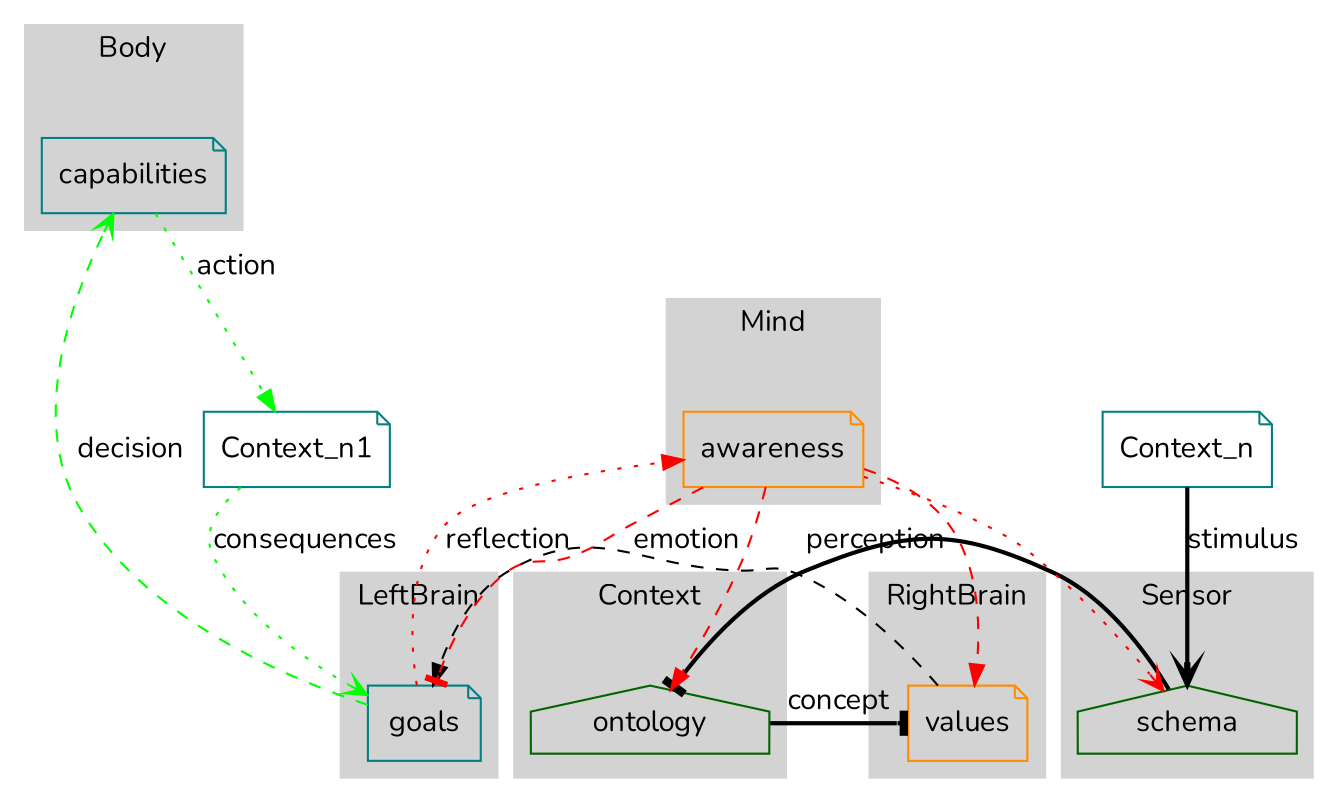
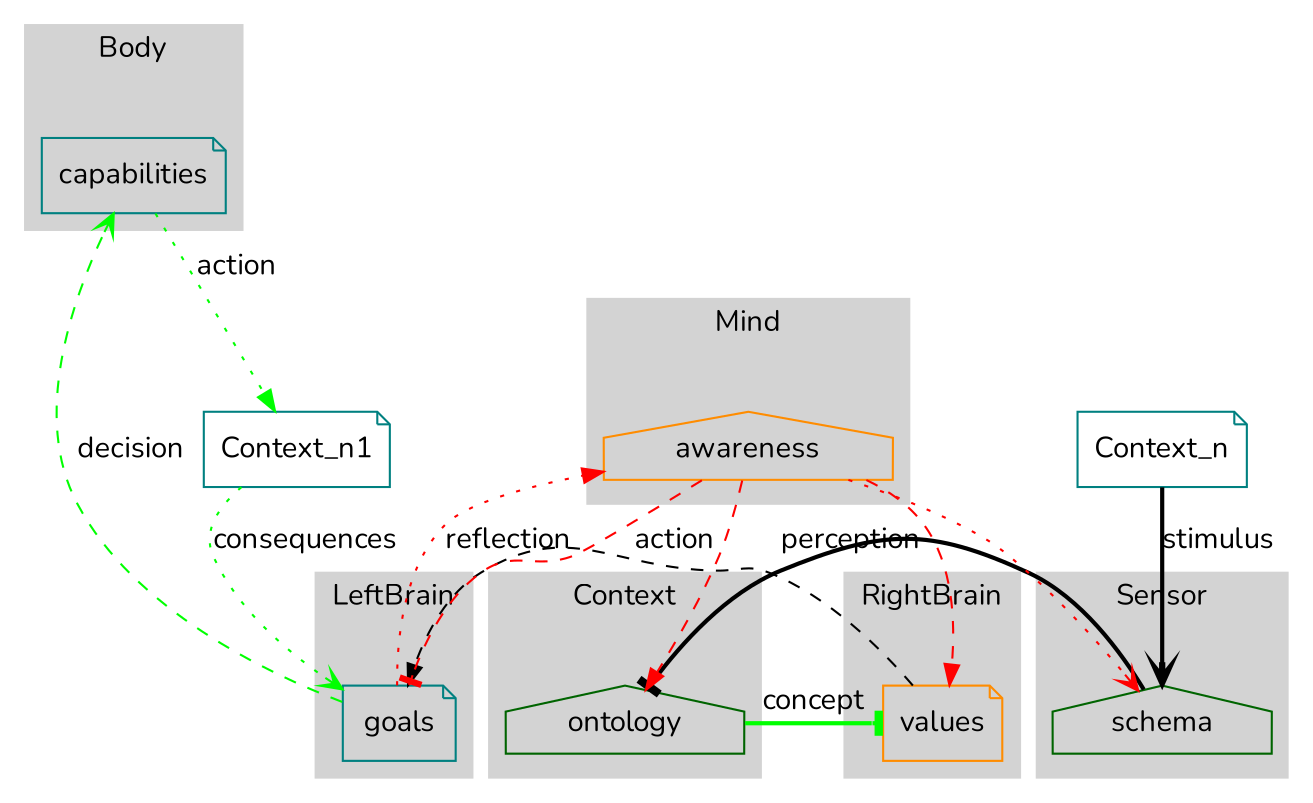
  digraph {
    fontname=Nunito
    rankdir=TB
    node [color=teal fontname=Nunito shape=note]
    edge [arrowhead=normal fontname=Nunito style=dashed color=red]
    ontology [color=darkgreen shape=house]
    schema [color=darkgreen shape=house]
    values [color=darkorange]
    goals
    capabilities
-   awareness [color=darkorange]
+   awareness [color=darkorange shape=house]
    Context_n1
    Context_n
    subgraph cluster_1 {
      color=lightgrey
      label=Context
      style=filled
      ontology
    }
    subgraph cluster_2 {
      color=lightgrey
      label=Sensor
      style=filled
      schema
    }
    subgraph cluster_3 {
      color=lightgrey
      label=RightBrain
      style=filled
      values
    }
    subgraph cluster_4 {
      color=lightgrey
      label=LeftBrain
      style=filled
      goals
    }
    subgraph cluster_5 {
      color=lightgrey
      label=Body
      style=filled
      capabilities
    }
    subgraph cluster_6 {
      color=lightgrey
      label=Mind
      style=filled
      awareness
    }
-   ontology -> values [arrowhead=tee label=concept style=bold color=""]
+   ontology -> values [arrowhead=tee label=concept style=bold color=green]
    schema -> ontology [arrowhead=tee label=perception style=bold color=""]
-   values -> goals [label=emotion color=""]
+   values -> goals [label=action color=""]
    goals -> capabilities [arrowhead=vee color=green label=decision]
    goals -> awareness [label=reflection style=dotted]
    capabilities -> Context_n1 [color=green label=action style=dotted]
    awareness -> ontology
    awareness -> schema [arrowhead=vee style=dotted]
    awareness -> values
    awareness -> goals [arrowhead=tee]
    Context_n1 -> goals [arrowhead=vee color=green label=consequences style=dotted]
    Context_n -> schema [arrowhead=vee label=stimulus style=bold color=""]
  }
